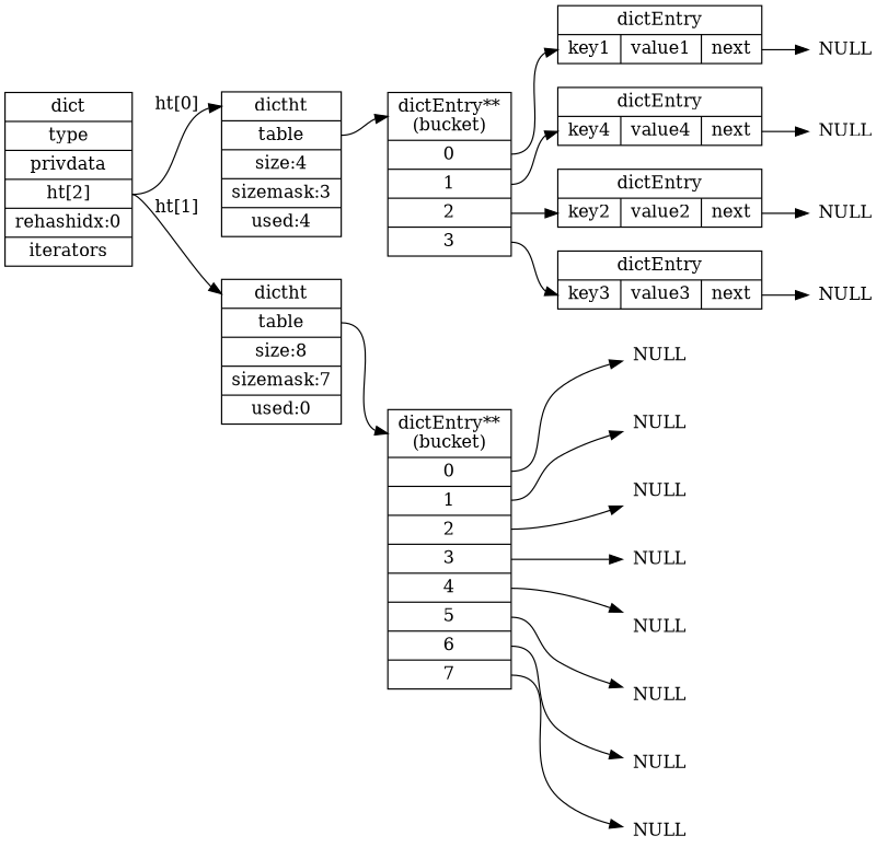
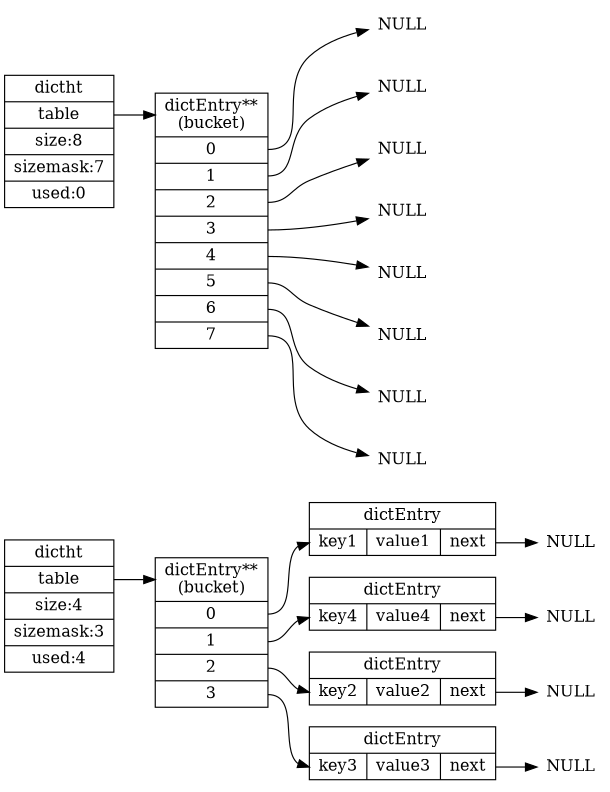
  digraph {
    rankdir=LR
    node [shape=plaintext]
    edge [tailport=next]
-   n1 [label="dict | type | privdata |<ht> ht[2] | rehashidx:0 | iterators" shape=record]
    n2 [label="<dictht>dictht |<table> table | size:4 | sizemask:3 | used:4" shape=record]
    n3 [label="<dictht>dictht |<table> table | size:8 | sizemask:7 | used:0" shape=record]
    n4 [label="<head>dictEntry**\n(bucket) |<table0> 0 |<table1> 1 |<table2> 2 |<table3> 3 " shape=record]
    n5 [label="<head>dictEntry**\n(bucket) |<table0> 0 |<table1> 1 |<table2> 2 |<table3> 3 |<table4> 4 |<table5> 5 |<table6> 6 |<table7> 7" shape=record]
    n6 [label="dictEntry |{<start>key1 | value1 |<next>next}" shape=record]
    n7 [label="dictEntry |{<start>key2 | value2 |<next>next}" shape=record]
    n8 [label="dictEntry |{<start>key3 | value3 |<next>next}" shape=record]
    n9 [label="dictEntry |{<start>key4 | value4 |<next>next}" shape=record]
    n10 [label=NULL]
    n11 [label=NULL]
    n12 [label=NULL]
    n13 [label=NULL]
    n14 [label=NULL]
    n15 [label=NULL]
    n16 [label=NULL]
    n17 [label=NULL]
    n18 [label=NULL]
    n19 [label=NULL]
    n20 [label=NULL]
    n21 [label=NULL]
-   n1 -> n2 [headport=dictht label="ht[0]" tailport=ht]
-   n1 -> n3 [headport=dictht label="ht[1]" tailport=ht]
    n2 -> n4 [headport=head tailport=table]
    n3 -> n5 [headport=head tailport=table]
    n4 -> n6 [headport=start tailport=table0]
    n4 -> n7 [headport=start tailport=table2]
    n4 -> n8 [headport=start tailport=table3]
    n4 -> n9 [headport=start tailport=table1]
    n5 -> n10 [tailport=table0]
    n5 -> n11 [tailport=table1]
    n5 -> n12 [tailport=table2]
    n5 -> n13 [tailport=table3]
    n5 -> n14 [tailport=table4]
    n5 -> n15 [tailport=table5]
    n5 -> n16 [tailport=table6]
    n5 -> n17 [tailport=table7]
    n6 -> n18
    n7 -> n19
    n8 -> n20
    n9 -> n21
  }
